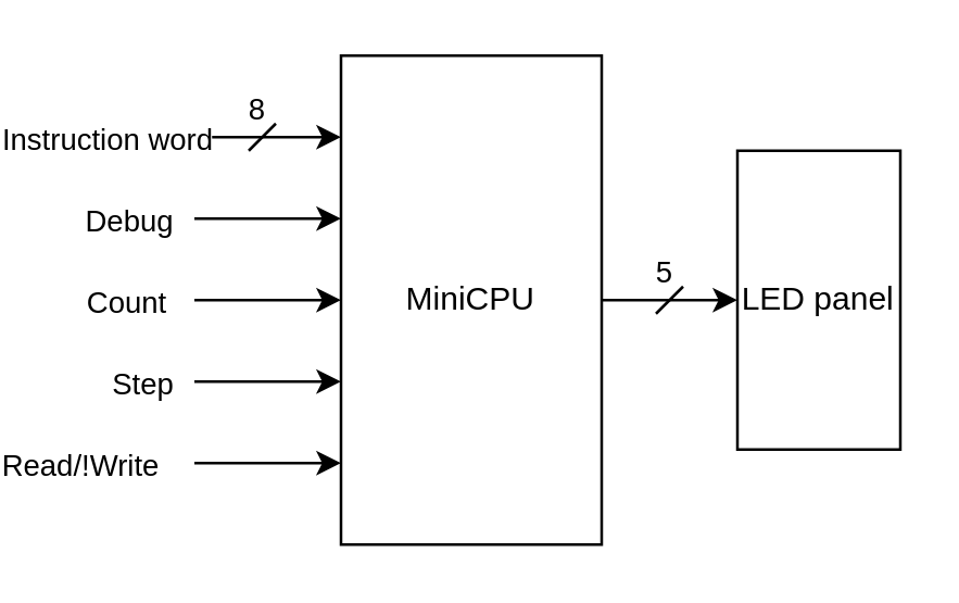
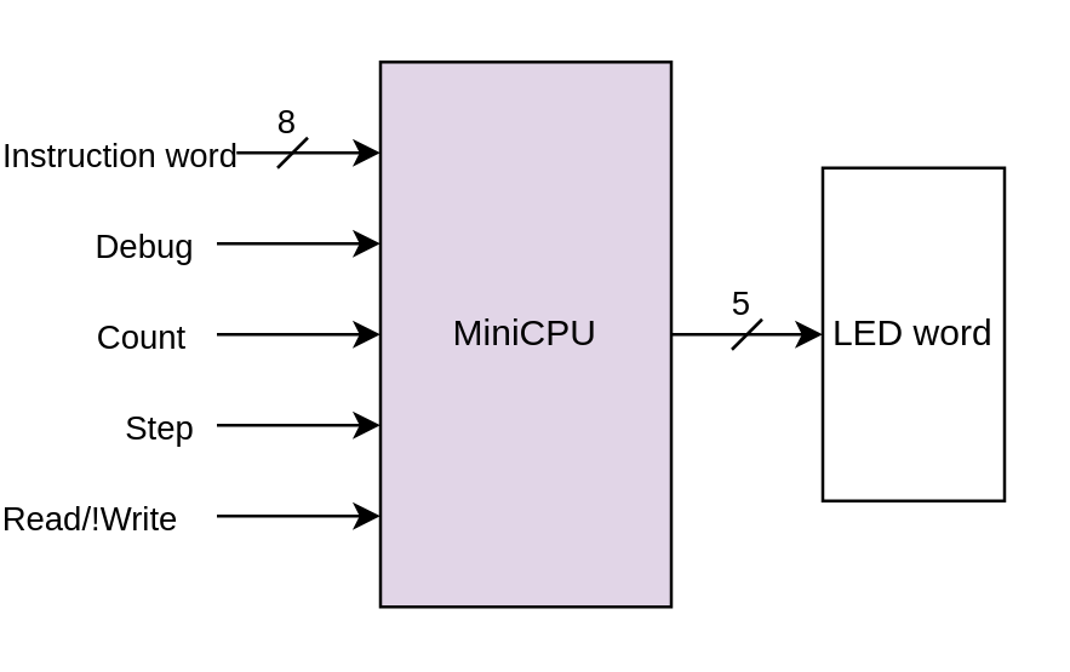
  <mxCell id="0" />
  <mxCell id="1" parent="0" />
  <mxCell id="2" style="edgeStyle=orthogonalEdgeStyle;rounded=0;orthogonalLoop=1;jettySize=auto;html=1;" parent="1" source="3" edge="1"><mxGeometry relative="1" as="geometry"><mxPoint x="220" y="110" as="targetPoint" /></mxGeometry></mxCell>
- <mxCell id="3" value="MiniCPU" style="rounded=0;whiteSpace=wrap;html=1;" parent="1" vertex="1"><mxGeometry x="74" y="20" width="96" height="180" as="geometry" /></mxCell>
+ <mxCell id="3" value="MiniCPU" style="rounded=0;whiteSpace=wrap;html=1;fillColor=#e1d5e7;" parent="1" vertex="1"><mxGeometry x="74" y="20" width="96" height="180" as="geometry" /></mxCell>
  <mxCell id="4" value="" style="endArrow=classic;html=1;rounded=0;" parent="1" edge="1"><mxGeometry width="50" height="50" relative="1" as="geometry"><mxPoint x="20" y="50" as="sourcePoint" /><mxPoint x="74" y="50" as="targetPoint" /></mxGeometry></mxCell>
  <mxCell id="5" value="Instruction word" style="edgeLabel;html=1;align=center;verticalAlign=middle;resizable=0;points=[];" parent="4" vertex="1" connectable="0"><mxGeometry x="-0.275" y="1" relative="1" as="geometry"><mxPoint x="-53" y="1" as="offset" /></mxGeometry></mxCell>
  <mxCell id="6" value="" style="endArrow=classic;html=1;rounded=0;" parent="1" edge="1"><mxGeometry width="50" height="50" relative="1" as="geometry"><mxPoint x="20" y="80" as="sourcePoint" /><mxPoint x="74" y="80" as="targetPoint" /></mxGeometry></mxCell>
  <mxCell id="7" value="Debug" style="edgeLabel;html=1;align=center;verticalAlign=middle;resizable=0;points=[];" parent="6" vertex="1" connectable="0"><mxGeometry x="-0.157" y="-2" relative="1" as="geometry"><mxPoint x="-48" y="-2" as="offset" /></mxGeometry></mxCell>
  <mxCell id="8" value="" style="endArrow=classic;html=1;rounded=0;" parent="1" edge="1"><mxGeometry width="50" height="50" relative="1" as="geometry"><mxPoint x="20" y="110" as="sourcePoint" /><mxPoint x="74" y="110" as="targetPoint" /></mxGeometry></mxCell>
  <mxCell id="9" value="Count" style="edgeLabel;html=1;align=center;verticalAlign=middle;resizable=0;points=[];" parent="8" vertex="1" connectable="0"><mxGeometry x="-0.038" y="-1" relative="1" as="geometry"><mxPoint x="-52" y="-1" as="offset" /></mxGeometry></mxCell>
  <mxCell id="10" value="" style="endArrow=classic;html=1;rounded=0;" parent="1" edge="1"><mxGeometry width="50" height="50" relative="1" as="geometry"><mxPoint x="20" y="140" as="sourcePoint" /><mxPoint x="74" y="140" as="targetPoint" /></mxGeometry></mxCell>
  <mxCell id="11" value="Read/!Write" style="edgeLabel;html=1;align=center;verticalAlign=middle;resizable=0;points=[];" parent="10" vertex="1" connectable="0"><mxGeometry x="-0.315" y="1" relative="1" as="geometry"><mxPoint x="-61" y="31" as="offset" /></mxGeometry></mxCell>
  <mxCell id="12" value="Step" style="edgeLabel;html=1;align=center;verticalAlign=middle;resizable=0;points=[];" parent="10" vertex="1" connectable="0"><mxGeometry x="-0.065" y="2" relative="1" as="geometry"><mxPoint x="-45" y="2" as="offset" /></mxGeometry></mxCell>
  <mxCell id="13" value="" style="endArrow=classic;html=1;rounded=0;" parent="1" edge="1"><mxGeometry width="50" height="50" relative="1" as="geometry"><mxPoint x="20" y="170" as="sourcePoint" /><mxPoint x="74" y="170" as="targetPoint" /></mxGeometry></mxCell>
  <mxCell id="14" style="edgeStyle=orthogonalEdgeStyle;rounded=0;orthogonalLoop=1;jettySize=auto;html=1;exitX=0.5;exitY=1;exitDx=0;exitDy=0;" parent="1" source="3" target="3" edge="1"><mxGeometry relative="1" as="geometry" /></mxCell>
- <mxCell id="15" value="LED panel" style="rounded=0;whiteSpace=wrap;html=1;" parent="1" vertex="1"><mxGeometry x="220" y="55" width="60" height="110" as="geometry" /></mxCell>
+ <mxCell id="15" value="LED word" style="rounded=0;whiteSpace=wrap;html=1;" parent="1" vertex="1"><mxGeometry x="220" y="55" width="60" height="110" as="geometry" /></mxCell>
  <mxCell id="16" value="" style="endArrow=none;html=1;rounded=0;" parent="1" edge="1"><mxGeometry width="50" height="50" relative="1" as="geometry"><mxPoint x="40" y="55" as="sourcePoint" /><mxPoint x="50" y="45" as="targetPoint" /></mxGeometry></mxCell>
  <mxCell id="17" value="8" style="edgeLabel;html=1;align=center;verticalAlign=middle;resizable=0;points=[];" parent="16" vertex="1" connectable="0"><mxGeometry x="-0.532" relative="1" as="geometry"><mxPoint y="-13" as="offset" /></mxGeometry></mxCell>
  <mxCell id="18" value="" style="endArrow=none;html=1;rounded=0;" parent="1" edge="1"><mxGeometry width="50" height="50" relative="1" as="geometry"><mxPoint x="190" y="115" as="sourcePoint" /><mxPoint x="200" y="105" as="targetPoint" /></mxGeometry></mxCell>
  <mxCell id="19" value="5" style="edgeLabel;html=1;align=center;verticalAlign=middle;resizable=0;points=[];" parent="18" vertex="1" connectable="0"><mxGeometry x="-0.532" relative="1" as="geometry"><mxPoint y="-13" as="offset" /></mxGeometry></mxCell>
